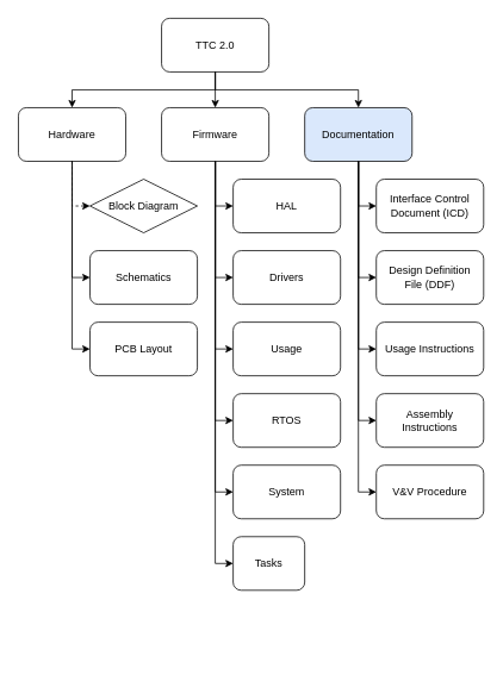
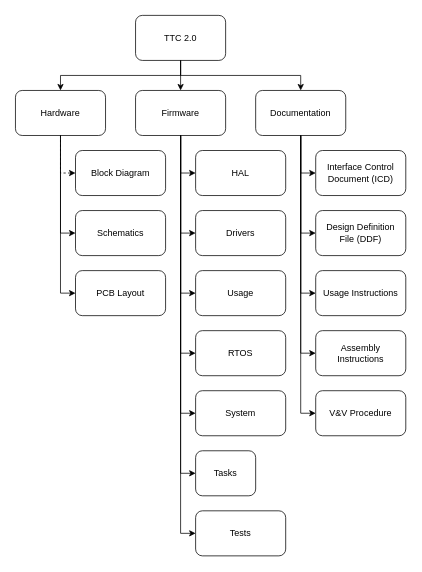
  <mxCell id="0" />
  <mxCell id="1" parent="0" />
  <mxCell id="2" value="TTC 2.0" style="rounded=1;whiteSpace=wrap;html=1;" parent="1" vertex="1"><mxGeometry x="180" y="20" width="120" height="60" as="geometry" /></mxCell>
  <mxCell id="3" value="Hardware" style="rounded=1;whiteSpace=wrap;html=1;" parent="1" vertex="1"><mxGeometry x="20" y="120" width="120" height="60" as="geometry" /></mxCell>
  <mxCell id="4" value="Firmware" style="rounded=1;whiteSpace=wrap;html=1;" parent="1" vertex="1"><mxGeometry x="180" y="120" width="120" height="60" as="geometry" /></mxCell>
- <mxCell id="5" value="Documentation" style="rounded=1;whiteSpace=wrap;html=1;fillColor=#dae8fc;" parent="1" vertex="1"><mxGeometry x="340" y="120" width="120" height="60" as="geometry" /></mxCell>
+ <mxCell id="5" value="Documentation" style="rounded=1;whiteSpace=wrap;html=1;" parent="1" vertex="1"><mxGeometry x="340" y="120" width="120" height="60" as="geometry" /></mxCell>
  <mxCell id="6" value="" style="endArrow=classic;html=1;rounded=0;exitX=0.5;exitY=1;exitDx=0;exitDy=0;entryX=0.5;entryY=0;entryDx=0;entryDy=0;" parent="1" source="2" target="4" edge="1"><mxGeometry width="50" height="50" relative="1" as="geometry"><mxPoint x="410" y="80" as="sourcePoint" /><mxPoint x="460" y="30" as="targetPoint" /></mxGeometry></mxCell>
  <mxCell id="7" value="" style="endArrow=classic;html=1;rounded=0;entryX=0.5;entryY=0;entryDx=0;entryDy=0;exitX=0.5;exitY=1;exitDx=0;exitDy=0;" parent="1" source="2" target="3" edge="1"><mxGeometry width="50" height="50" relative="1" as="geometry"><mxPoint x="400" y="100" as="sourcePoint" /><mxPoint x="450" y="50" as="targetPoint" /><Array as="points"><mxPoint x="240" y="100" /><mxPoint x="80" y="100" /></Array></mxGeometry></mxCell>
  <mxCell id="8" value="" style="endArrow=classic;html=1;rounded=0;exitX=0.5;exitY=1;exitDx=0;exitDy=0;entryX=0.5;entryY=0;entryDx=0;entryDy=0;" parent="1" source="2" target="5" edge="1"><mxGeometry width="50" height="50" relative="1" as="geometry"><mxPoint x="480" y="80" as="sourcePoint" /><mxPoint x="530" y="30" as="targetPoint" /><Array as="points"><mxPoint x="240" y="100" /><mxPoint x="400" y="100" /></Array></mxGeometry></mxCell>
  <mxCell id="9" value="Interface Control&lt;br&gt;Document (ICD)" style="rounded=1;whiteSpace=wrap;html=1;" parent="1" vertex="1"><mxGeometry x="420" y="200" width="120" height="60" as="geometry" /></mxCell>
  <mxCell id="10" value="Design Definition&lt;br&gt;File (DDF)" style="rounded=1;whiteSpace=wrap;html=1;" parent="1" vertex="1"><mxGeometry x="420" y="280" width="120" height="60" as="geometry" /></mxCell>
- <mxCell id="11" value="Block Diagram" style="rhombus;whiteSpace=wrap;html=1;" parent="1" vertex="1"><mxGeometry x="100" y="200" width="120" height="60" as="geometry" /></mxCell>
+ <mxCell id="11" value="Block Diagram" style="rounded=1;whiteSpace=wrap;html=1;" parent="1" vertex="1"><mxGeometry x="100" y="200" width="120" height="60" as="geometry" /></mxCell>
  <mxCell id="12" value="Schematics" style="rounded=1;whiteSpace=wrap;html=1;" parent="1" vertex="1"><mxGeometry x="100" y="280" width="120" height="60" as="geometry" /></mxCell>
  <mxCell id="13" value="PCB Layout" style="rounded=1;whiteSpace=wrap;html=1;" parent="1" vertex="1"><mxGeometry x="100" y="360" width="120" height="60" as="geometry" /></mxCell>
  <mxCell id="14" value="" style="endArrow=classic;html=1;rounded=0;entryX=0;entryY=0.5;entryDx=0;entryDy=0;exitX=0.5;exitY=1;exitDx=0;exitDy=0;dashed=1;" parent="1" source="3" target="11" edge="1"><mxGeometry width="50" height="50" relative="1" as="geometry"><mxPoint x="-60" y="300" as="sourcePoint" /><mxPoint x="-10" y="250" as="targetPoint" /><Array as="points"><mxPoint x="80" y="230" /></Array></mxGeometry></mxCell>
  <mxCell id="15" value="" style="endArrow=classic;html=1;rounded=0;entryX=0;entryY=0.5;entryDx=0;entryDy=0;exitX=0.5;exitY=1;exitDx=0;exitDy=0;" parent="1" source="3" target="12" edge="1"><mxGeometry width="50" height="50" relative="1" as="geometry"><mxPoint x="-30" y="330" as="sourcePoint" /><mxPoint x="20" y="280" as="targetPoint" /><Array as="points"><mxPoint x="80" y="310" /></Array></mxGeometry></mxCell>
  <mxCell id="16" value="" style="endArrow=classic;html=1;rounded=0;entryX=0;entryY=0.5;entryDx=0;entryDy=0;exitX=0.5;exitY=1;exitDx=0;exitDy=0;" parent="1" source="3" target="13" edge="1"><mxGeometry width="50" height="50" relative="1" as="geometry"><mxPoint x="-70" y="410" as="sourcePoint" /><mxPoint x="-20" y="360" as="targetPoint" /><Array as="points"><mxPoint x="80" y="390" /></Array></mxGeometry></mxCell>
  <mxCell id="17" value="HAL" style="rounded=1;whiteSpace=wrap;html=1;" parent="1" vertex="1"><mxGeometry x="260" y="200" width="120" height="60" as="geometry" /></mxCell>
  <mxCell id="18" value="Drivers" style="rounded=1;whiteSpace=wrap;html=1;" parent="1" vertex="1"><mxGeometry x="260" y="280" width="120" height="60" as="geometry" /></mxCell>
  <mxCell id="19" value="Usage" style="rounded=1;whiteSpace=wrap;html=1;" parent="1" vertex="1"><mxGeometry x="260" y="360" width="120" height="60" as="geometry" /></mxCell>
  <mxCell id="20" value="RTOS" style="rounded=1;whiteSpace=wrap;html=1;" parent="1" vertex="1"><mxGeometry x="260" y="440" width="120" height="60" as="geometry" /></mxCell>
  <mxCell id="21" value="System" style="rounded=1;whiteSpace=wrap;html=1;" parent="1" vertex="1"><mxGeometry x="260" y="520" width="120" height="60" as="geometry" /></mxCell>
  <mxCell id="22" value="Tasks" style="rounded=1;whiteSpace=wrap;html=1;" parent="1" vertex="1"><mxGeometry x="260" y="600" width="80" height="60" as="geometry" /></mxCell>
+ <mxCell id="23" value="Tests" style="rounded=1;whiteSpace=wrap;html=1;" parent="1" vertex="1"><mxGeometry x="260" y="680" width="120" height="60" as="geometry" /></mxCell>
  <mxCell id="24" value="" style="endArrow=classic;html=1;rounded=0;entryX=0;entryY=0.5;entryDx=0;entryDy=0;exitX=0.5;exitY=1;exitDx=0;exitDy=0;" parent="1" edge="1"><mxGeometry width="50" height="50" relative="1" as="geometry"><mxPoint x="240" y="180" as="sourcePoint" /><mxPoint x="260" y="230" as="targetPoint" /><Array as="points"><mxPoint x="240" y="230" /></Array></mxGeometry></mxCell>
  <mxCell id="25" value="" style="endArrow=classic;html=1;rounded=0;entryX=0;entryY=0.5;entryDx=0;entryDy=0;exitX=0.5;exitY=1;exitDx=0;exitDy=0;" parent="1" edge="1"><mxGeometry width="50" height="50" relative="1" as="geometry"><mxPoint x="240" y="180" as="sourcePoint" /><mxPoint x="260" y="310" as="targetPoint" /><Array as="points"><mxPoint x="240" y="310" /></Array></mxGeometry></mxCell>
  <mxCell id="26" value="" style="endArrow=classic;html=1;rounded=0;entryX=0;entryY=0.5;entryDx=0;entryDy=0;exitX=0.5;exitY=1;exitDx=0;exitDy=0;" parent="1" edge="1"><mxGeometry width="50" height="50" relative="1" as="geometry"><mxPoint x="240" y="180" as="sourcePoint" /><mxPoint x="260" y="390" as="targetPoint" /><Array as="points"><mxPoint x="240" y="390" /></Array></mxGeometry></mxCell>
  <mxCell id="27" value="" style="endArrow=classic;html=1;rounded=0;entryX=0;entryY=0.5;entryDx=0;entryDy=0;" parent="1" target="20" edge="1"><mxGeometry width="50" height="50" relative="1" as="geometry"><mxPoint x="240" y="180" as="sourcePoint" /><mxPoint x="160" y="470" as="targetPoint" /><Array as="points"><mxPoint x="240" y="470" /></Array></mxGeometry></mxCell>
  <mxCell id="28" value="" style="endArrow=classic;html=1;rounded=0;entryX=0;entryY=0.5;entryDx=0;entryDy=0;exitX=0.5;exitY=1;exitDx=0;exitDy=0;" parent="1" source="4" target="21" edge="1"><mxGeometry width="50" height="50" relative="1" as="geometry"><mxPoint x="50" y="520" as="sourcePoint" /><mxPoint x="100" y="470" as="targetPoint" /><Array as="points"><mxPoint x="240" y="550" /></Array></mxGeometry></mxCell>
  <mxCell id="29" value="" style="endArrow=classic;html=1;rounded=0;entryX=0;entryY=0.5;entryDx=0;entryDy=0;exitX=0.5;exitY=1;exitDx=0;exitDy=0;" parent="1" source="4" target="22" edge="1"><mxGeometry width="50" height="50" relative="1" as="geometry"><mxPoint x="160" y="460" as="sourcePoint" /><mxPoint x="100" y="600" as="targetPoint" /><Array as="points"><mxPoint x="240" y="630" /></Array></mxGeometry></mxCell>
+ <mxCell id="30" value="" style="endArrow=classic;html=1;rounded=0;entryX=0;entryY=0.5;entryDx=0;entryDy=0;exitX=0.5;exitY=1;exitDx=0;exitDy=0;" parent="1" source="4" target="23" edge="1"><mxGeometry width="50" height="50" relative="1" as="geometry"><mxPoint x="120" y="500" as="sourcePoint" /><mxPoint x="90" y="690" as="targetPoint" /><Array as="points"><mxPoint x="240" y="710" /></Array></mxGeometry></mxCell>
  <mxCell id="31" value="" style="endArrow=classic;html=1;rounded=0;exitX=0.5;exitY=1;exitDx=0;exitDy=0;entryX=0;entryY=0.5;entryDx=0;entryDy=0;" parent="1" source="5" target="9" edge="1"><mxGeometry width="50" height="50" relative="1" as="geometry"><mxPoint x="510" y="200" as="sourcePoint" /><mxPoint x="560" y="150" as="targetPoint" /><Array as="points"><mxPoint x="400" y="230" /></Array></mxGeometry></mxCell>
  <mxCell id="32" value="" style="endArrow=classic;html=1;rounded=0;entryX=0;entryY=0.5;entryDx=0;entryDy=0;exitX=0.5;exitY=1;exitDx=0;exitDy=0;" parent="1" edge="1"><mxGeometry width="50" height="50" relative="1" as="geometry"><mxPoint x="400" y="180" as="sourcePoint" /><mxPoint x="420" y="310" as="targetPoint" /><Array as="points"><mxPoint x="400" y="310" /></Array></mxGeometry></mxCell>
  <mxCell id="33" value="Assembly&lt;br&gt;Instructions" style="rounded=1;whiteSpace=wrap;html=1;" parent="1" vertex="1"><mxGeometry x="420" y="440" width="120" height="60" as="geometry" /></mxCell>
  <mxCell id="34" value="" style="endArrow=classic;html=1;rounded=0;entryX=0;entryY=0.5;entryDx=0;entryDy=0;exitX=0.5;exitY=1;exitDx=0;exitDy=0;" parent="1" edge="1"><mxGeometry width="50" height="50" relative="1" as="geometry"><mxPoint x="400" y="180" as="sourcePoint" /><mxPoint x="420" y="390" as="targetPoint" /><Array as="points"><mxPoint x="400" y="390" /></Array></mxGeometry></mxCell>
  <mxCell id="35" value="V&amp;amp;V Procedure" style="rounded=1;whiteSpace=wrap;html=1;" parent="1" vertex="1"><mxGeometry x="420" y="520" width="120" height="60" as="geometry" /></mxCell>
  <mxCell id="36" value="" style="endArrow=classic;html=1;rounded=0;entryX=0;entryY=0.5;entryDx=0;entryDy=0;" parent="1" edge="1"><mxGeometry width="50" height="50" relative="1" as="geometry"><mxPoint x="400" y="180" as="sourcePoint" /><mxPoint x="420" y="470" as="targetPoint" /><Array as="points"><mxPoint x="400" y="470" /></Array></mxGeometry></mxCell>
  <mxCell id="37" value="Usage Instructions" style="rounded=1;whiteSpace=wrap;html=1;" parent="1" vertex="1"><mxGeometry x="420" y="360" width="120" height="60" as="geometry" /></mxCell>
  <mxCell id="38" value="" style="endArrow=classic;html=1;rounded=0;entryX=0;entryY=0.5;entryDx=0;entryDy=0;exitX=0.5;exitY=1;exitDx=0;exitDy=0;" parent="1" edge="1"><mxGeometry width="50" height="50" relative="1" as="geometry"><mxPoint x="400" y="180" as="sourcePoint" /><mxPoint x="420" y="550" as="targetPoint" /><Array as="points"><mxPoint x="400" y="550" /></Array></mxGeometry></mxCell>
